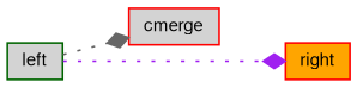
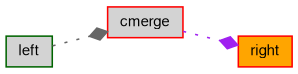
  digraph {
    rankdir=LR
    node [color=red fillcolor=lightgrey fontname=FreeSans fontsize=10 shape=record style=filled]
    edge [arrowhead=diamond fontname=FreeSans fontsize=10 labelfontname=FreeSans labelfontsize=10 style=dotted]
    n1 [fontcolor=black height=0.2 label=cmerge width=0.4]
    n2 [fillcolor=orange height=0.2 label=right width=0.4]
    n3 [color=darkgreen height=0.2 label=left width=0.4]
-   n3 -> n2 [color=purple]
+   n1 -> n2 [color=purple]
    n3 -> n1 [color=gray40]
  }
